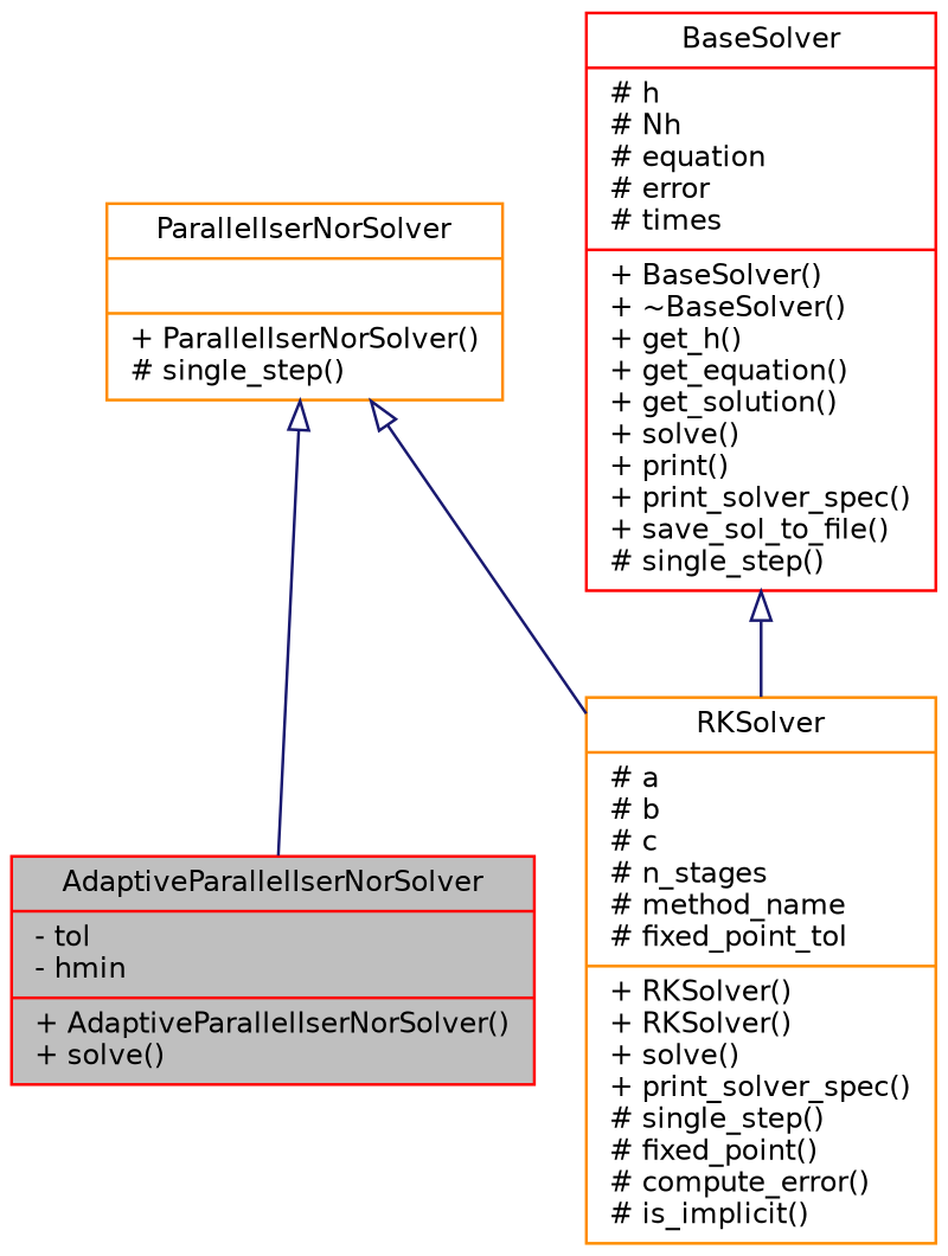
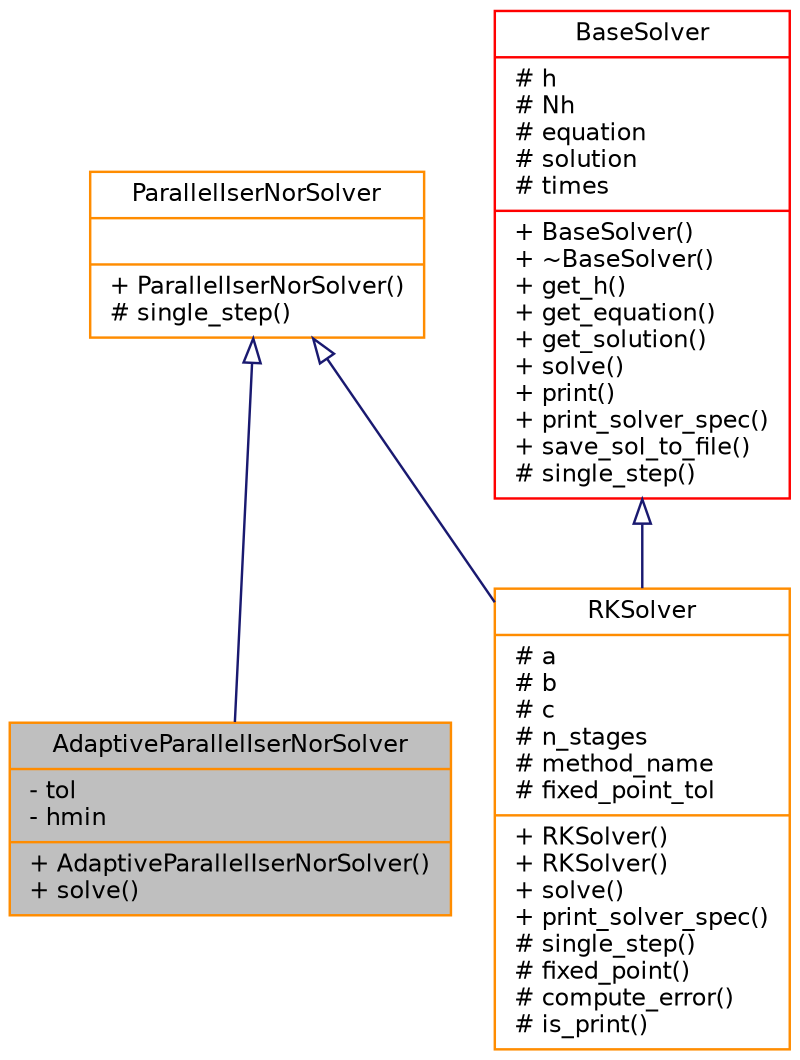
  digraph {
    node [color=red fillcolor=white fontname=Helvetica fontsize=10 shape=record style=filled]
    edge [arrowtail=onormal color=midnightblue dir=back fontname=Helvetica fontsize=10 labelfontname=Helvetica labelfontsize=10 style=solid]
-   n1 [fillcolor=grey75 fontcolor=black height=0.2 label="{AdaptiveParallelIserNorSolver\n|- tol\l- hmin\l|+ AdaptiveParallelIserNorSolver()\l+ solve()\l}" width=0.4]
+   n1 [color=darkorange fillcolor=grey75 fontcolor=black height=0.2 label="{AdaptiveParallelIserNorSolver\n|- tol\l- hmin\l|+ AdaptiveParallelIserNorSolver()\l+ solve()\l}" width=0.4]
    n2 [color=darkorange height=0.2 label="{ParallelIserNorSolver\n||+ ParallelIserNorSolver()\l# single_step()\l}" width=0.4]
-   n3 [color=darkorange height=0.2 label="{RKSolver\n|# a\l# b\l# c\l# n_stages\l# method_name\l# fixed_point_tol\l|+ RKSolver()\l+ RKSolver()\l+ solve()\l+ print_solver_spec()\l# single_step()\l# fixed_point()\l# compute_error()\l# is_implicit()\l}" width=0.4]
-   n4 [height=0.2 label="{BaseSolver\n|# h\l# Nh\l# equation\l# error\l# times\l|+ BaseSolver()\l+ ~BaseSolver()\l+ get_h()\l+ get_equation()\l+ get_solution()\l+ solve()\l+ print()\l+ print_solver_spec()\l+ save_sol_to_file()\l# single_step()\l}" width=0.4]
+   n3 [color=darkorange height=0.2 label="{RKSolver\n|# a\l# b\l# c\l# n_stages\l# method_name\l# fixed_point_tol\l|+ RKSolver()\l+ RKSolver()\l+ solve()\l+ print_solver_spec()\l# single_step()\l# fixed_point()\l# compute_error()\l# is_print()\l}" width=0.4]
+   n4 [height=0.2 label="{BaseSolver\n|# h\l# Nh\l# equation\l# solution\l# times\l|+ BaseSolver()\l+ ~BaseSolver()\l+ get_h()\l+ get_equation()\l+ get_solution()\l+ solve()\l+ print()\l+ print_solver_spec()\l+ save_sol_to_file()\l# single_step()\l}" width=0.4]
    n2 -> n1
    n2 -> n3
    n4 -> n3
  }
